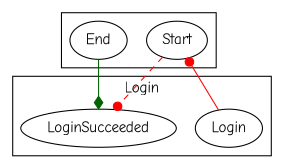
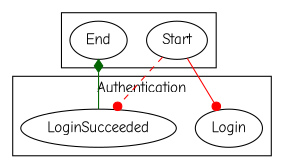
  digraph {
    fontname="Comic Neue"
    node [fontname="Comic Neue"]
    edge [arrowhead=dot color=red fontname="Comic Neue" style=solid]
    n1 [label=Start]
    n2 [label=End]
    n3 [label=Login]
    n4 [label=LoginSucceeded]
    subgraph cluster_1 {
      n1
      n2
    }
    subgraph cluster_2 {
-     label=Login
+     label=Authentication
      n3
      n4
    }
-   n3 -> n1
+   n1 -> n3
    n1 -> n4 [style=dashed]
-   n2 -> n4 [arrowhead=diamond color=darkgreen]
+   n4 -> n2 [arrowhead=diamond color=darkgreen]
  }
